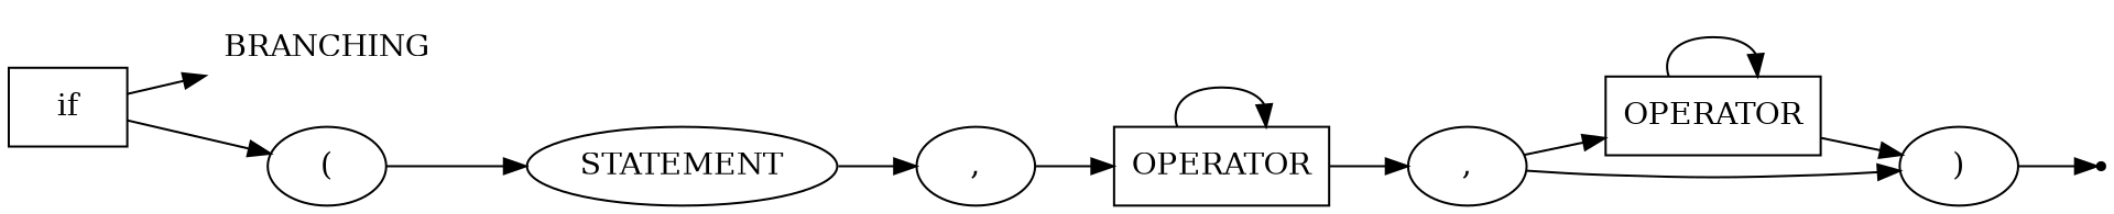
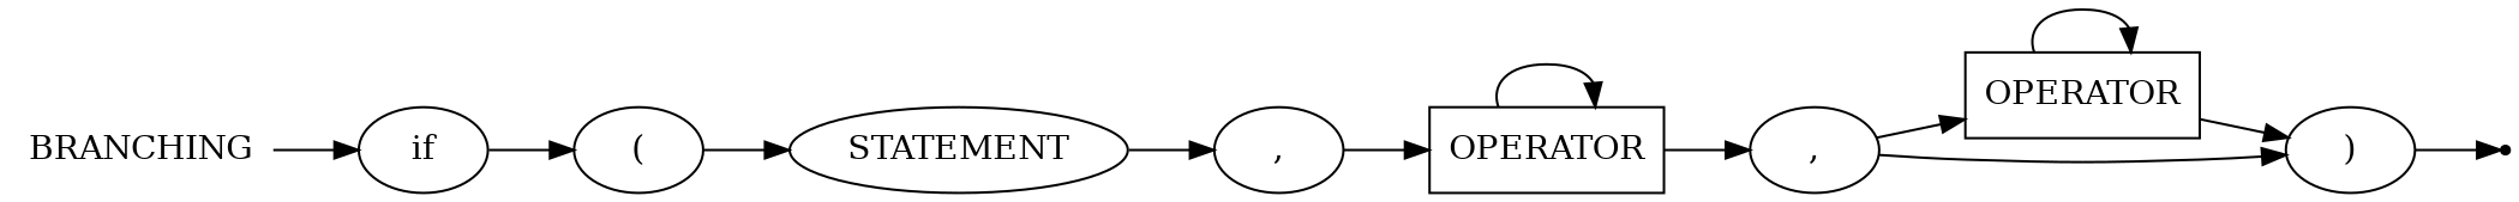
  digraph {
    rankdir=LR
    node [shape=oval]
    n1 [label=BRANCHING shape=plaintext]
-   n2 [label=if shape=box]
+   n2 [label=if]
    n3 [label="("]
    n4 [label=STATEMENT shape=ellipse]
    n5 [label=","]
    n6 [label=OPERATOR shape=box]
    n7 [label=","]
    n8 [label=OPERATOR shape=box]
    n9 [label=")"]
    end [shape=point]
-   n2 -> n1
+   n1 -> n2
    n2 -> n3
    n3 -> n4
    n4 -> n5
    n5 -> n6
    n6 -> n6
    n6 -> n7
    n7 -> n8
    n7 -> n9
    n8 -> n8
    n8 -> n9
    n9 -> end
  }
